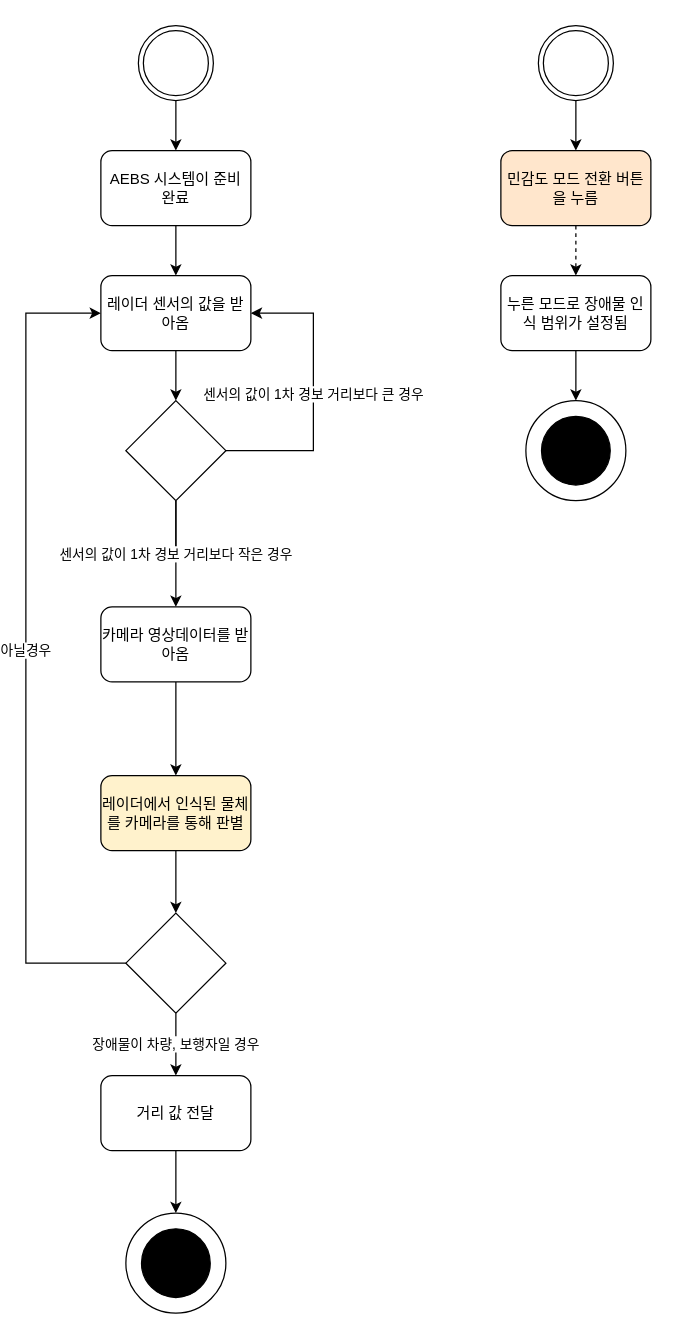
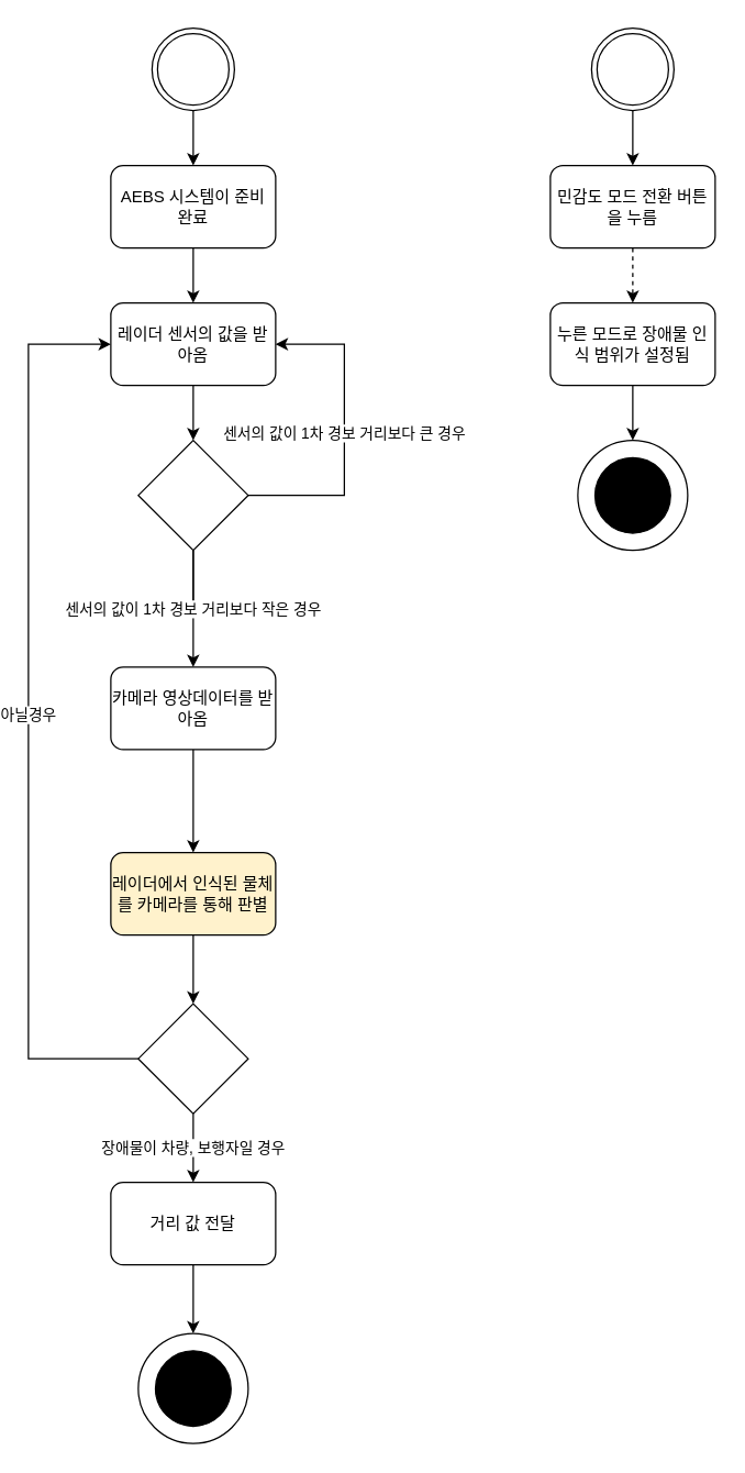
  <mxCell id="0" />
  <mxCell id="1" parent="0" />
  <mxCell id="2" style="edgeStyle=orthogonalEdgeStyle;rounded=0;orthogonalLoop=1;jettySize=auto;html=1;" parent="1" source="3" target="5" edge="1"><mxGeometry relative="1" as="geometry" /></mxCell>
  <mxCell id="3" value="" style="ellipse;shape=doubleEllipse;whiteSpace=wrap;html=1;aspect=fixed;" parent="1" vertex="1"><mxGeometry x="110" y="20" width="60" height="60" as="geometry" /></mxCell>
  <mxCell id="4" style="edgeStyle=orthogonalEdgeStyle;rounded=0;orthogonalLoop=1;jettySize=auto;html=1;" parent="1" source="5" target="7" edge="1"><mxGeometry relative="1" as="geometry" /></mxCell>
  <mxCell id="5" value="AEBS 시스템이 준비 완료" style="rounded=1;whiteSpace=wrap;html=1;" parent="1" vertex="1"><mxGeometry x="80" y="120" width="120" height="60" as="geometry" /></mxCell>
  <mxCell id="6" style="edgeStyle=orthogonalEdgeStyle;rounded=0;orthogonalLoop=1;jettySize=auto;html=1;" parent="1" source="7" target="11" edge="1"><mxGeometry relative="1" as="geometry" /></mxCell>
  <mxCell id="7" value="레이더 센서의 값을 받아옴" style="rounded=1;whiteSpace=wrap;html=1;" parent="1" vertex="1"><mxGeometry x="80" y="220" width="120" height="60" as="geometry" /></mxCell>
  <mxCell id="8" style="edgeStyle=orthogonalEdgeStyle;rounded=0;orthogonalLoop=1;jettySize=auto;html=1;" parent="1" source="11" edge="1"><mxGeometry relative="1" as="geometry"><mxPoint x="140" y="450" as="targetPoint" /></mxGeometry></mxCell>
  <mxCell id="9" value="센서의 값이 1차 경보 거리보다 작은 경우" style="edgeStyle=orthogonalEdgeStyle;rounded=0;orthogonalLoop=1;jettySize=auto;html=1;" parent="1" source="11" target="20" edge="1"><mxGeometry relative="1" as="geometry"><mxPoint x="140" y="450" as="targetPoint" /></mxGeometry></mxCell>
  <mxCell id="10" value="센서의 값이 1차 경보 거리보다 큰 경우" style="edgeStyle=orthogonalEdgeStyle;rounded=0;orthogonalLoop=1;jettySize=auto;html=1;entryX=1;entryY=0.5;entryDx=0;entryDy=0;" parent="1" source="11" target="7" edge="1"><mxGeometry relative="1" as="geometry"><Array as="points"><mxPoint x="250" y="360" /><mxPoint x="250" y="250" /></Array></mxGeometry></mxCell>
  <mxCell id="11" value="" style="rhombus;whiteSpace=wrap;html=1;" parent="1" vertex="1"><mxGeometry x="100" y="320" width="80" height="80" as="geometry" /></mxCell>
  <mxCell id="12" style="edgeStyle=orthogonalEdgeStyle;rounded=0;orthogonalLoop=1;jettySize=auto;html=1;" parent="1" source="13" target="15" edge="1"><mxGeometry relative="1" as="geometry" /></mxCell>
  <mxCell id="13" value="" style="ellipse;shape=doubleEllipse;whiteSpace=wrap;html=1;aspect=fixed;" parent="1" vertex="1"><mxGeometry x="430" y="20" width="60" height="60" as="geometry" /></mxCell>
  <mxCell id="14" style="edgeStyle=orthogonalEdgeStyle;rounded=0;orthogonalLoop=1;jettySize=auto;html=1;dashed=1;" parent="1" source="15" target="17" edge="1"><mxGeometry relative="1" as="geometry" /></mxCell>
- <mxCell id="15" value="민감도 모드 전환 버튼을 누름" style="rounded=1;whiteSpace=wrap;html=1;fillColor=#ffe6cc;" parent="1" vertex="1"><mxGeometry x="400" y="120" width="120" height="60" as="geometry" /></mxCell>
+ <mxCell id="15" value="민감도 모드 전환 버튼을 누름" style="rounded=1;whiteSpace=wrap;html=1;" parent="1" vertex="1"><mxGeometry x="400" y="120" width="120" height="60" as="geometry" /></mxCell>
  <mxCell id="16" style="edgeStyle=orthogonalEdgeStyle;rounded=0;orthogonalLoop=1;jettySize=auto;html=1;entryX=0.5;entryY=0;entryDx=0;entryDy=0;" parent="1" source="17" target="27" edge="1"><mxGeometry relative="1" as="geometry" /></mxCell>
  <mxCell id="17" value="누른 모드로 장애물 인식 범위가 설정됨" style="rounded=1;whiteSpace=wrap;html=1;" parent="1" vertex="1"><mxGeometry x="400" y="220" width="120" height="60" as="geometry" /></mxCell>
  <mxCell id="18" style="edgeStyle=orthogonalEdgeStyle;rounded=0;orthogonalLoop=1;jettySize=auto;html=1;startArrow=none;" parent="1" source="26" target="23" edge="1"><mxGeometry relative="1" as="geometry" /></mxCell>
  <mxCell id="19" style="edgeStyle=orthogonalEdgeStyle;rounded=0;orthogonalLoop=1;jettySize=auto;html=1;" parent="1" source="20" target="26" edge="1"><mxGeometry relative="1" as="geometry" /></mxCell>
  <mxCell id="20" value="카메라 영상데이터를 받아옴" style="rounded=1;whiteSpace=wrap;html=1;" parent="1" vertex="1"><mxGeometry x="80" y="485" width="120" height="60" as="geometry" /></mxCell>
  <mxCell id="21" value="장애물이 차량, 보행자일 경우" style="edgeStyle=orthogonalEdgeStyle;rounded=0;orthogonalLoop=1;jettySize=auto;html=1;entryX=0.5;entryY=0;entryDx=0;entryDy=0;" parent="1" source="23" target="25" edge="1"><mxGeometry relative="1" as="geometry" /></mxCell>
  <mxCell id="22" value="아닐경우" style="edgeStyle=orthogonalEdgeStyle;rounded=0;orthogonalLoop=1;jettySize=auto;html=1;" parent="1" source="23" target="7" edge="1"><mxGeometry relative="1" as="geometry"><mxPoint x="300" y="770" as="targetPoint" /><Array as="points"><mxPoint x="20" y="770" /><mxPoint x="20" y="250" /></Array></mxGeometry></mxCell>
  <mxCell id="23" value="" style="rhombus;whiteSpace=wrap;html=1;" parent="1" vertex="1"><mxGeometry x="100" y="730" width="80" height="80" as="geometry" /></mxCell>
  <mxCell id="24" style="edgeStyle=orthogonalEdgeStyle;rounded=0;orthogonalLoop=1;jettySize=auto;html=1;" parent="1" source="25" target="29" edge="1"><mxGeometry relative="1" as="geometry"><mxPoint x="140" y="960" as="targetPoint" /></mxGeometry></mxCell>
  <mxCell id="25" value="거리 값 전달" style="rounded=1;whiteSpace=wrap;html=1;" parent="1" vertex="1"><mxGeometry x="80" y="860" width="120" height="60" as="geometry" /></mxCell>
  <mxCell id="26" value="레이더에서 인식된 물체를 카메라를 통해 판별" style="rounded=1;whiteSpace=wrap;html=1;fillColor=#fff2cc;" parent="1" vertex="1"><mxGeometry x="80" y="620" width="120" height="60" as="geometry" /></mxCell>
  <mxCell id="27" value="" style="ellipse;whiteSpace=wrap;html=1;aspect=fixed;fillColor=#FFFFFF;" parent="1" vertex="1"><mxGeometry x="420" y="320" width="80" height="80" as="geometry" /></mxCell>
  <mxCell id="28" value="" style="ellipse;whiteSpace=wrap;html=1;aspect=fixed;fillColor=#000000;" parent="1" vertex="1"><mxGeometry x="432.5" y="332.5" width="55" height="55" as="geometry" /></mxCell>
  <mxCell id="29" value="" style="ellipse;whiteSpace=wrap;html=1;aspect=fixed;fillColor=#FFFFFF;" parent="1" vertex="1"><mxGeometry x="100" y="970" width="80" height="80" as="geometry" /></mxCell>
  <mxCell id="30" value="" style="ellipse;whiteSpace=wrap;html=1;aspect=fixed;fillColor=#000000;" parent="1" vertex="1"><mxGeometry x="112.5" y="982.5" width="55" height="55" as="geometry" /></mxCell>
